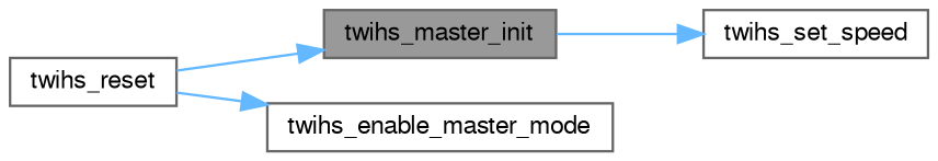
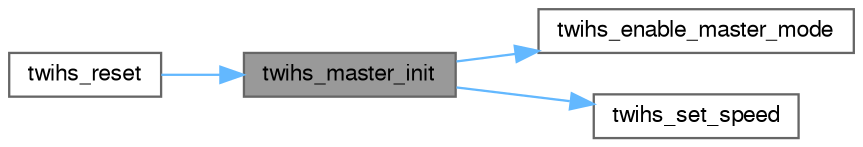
  digraph {
    rankdir=LR
    node [color=grey40 fillcolor=white fontname=FreeSans fontsize=10 shape=box style=filled]
    edge [color=steelblue1 fontname=FreeSans fontsize=10 labelfontname=FreeSans labelfontsize=10 style=solid]
    n1 [color=gray40 fillcolor=grey60 fontcolor=black height=0.2 label=twihs_master_init width=0.4]
    n2 [height=0.2 label=twihs_enable_master_mode width=0.4]
    n3 [height=0.2 label=twihs_set_speed width=0.4]
    n4 [height=0.2 label=twihs_reset width=0.4]
-   n4 -> n2
+   n1 -> n2
    n1 -> n3
    n4 -> n1
  }
